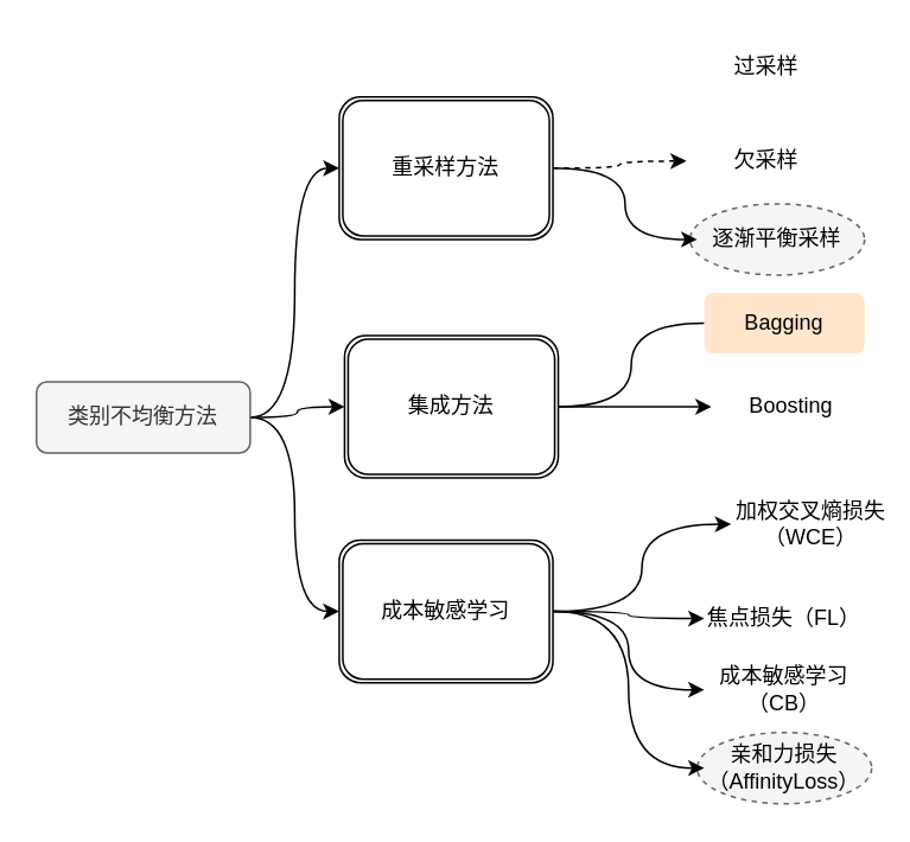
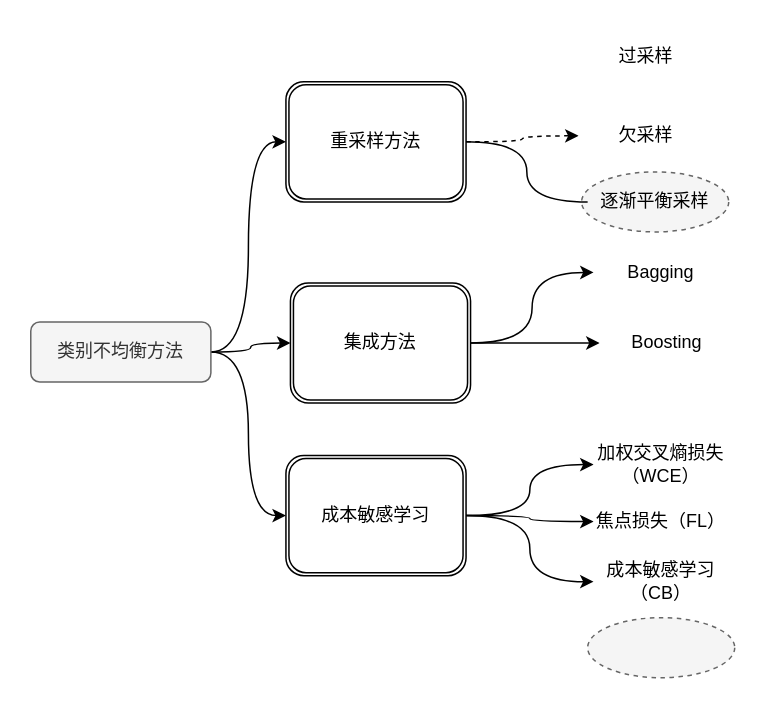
  <mxCell id="0" />
  <mxCell id="1" parent="0" />
  <mxCell id="2" value="" style="ellipse;whiteSpace=wrap;html=1;fillColor=#f5f5f5;strokeColor=#666666;fontColor=#333333;dashed=1;" vertex="1" parent="1"><mxGeometry x="391" y="411" width="98" height="40" as="geometry" /></mxCell>
  <mxCell id="3" value="" style="ellipse;whiteSpace=wrap;html=1;fillColor=#f5f5f5;strokeColor=#666666;fontColor=#333333;dashed=1;" vertex="1" parent="1"><mxGeometry x="387" y="114" width="98" height="40" as="geometry" /></mxCell>
  <mxCell id="4" value="逐渐平衡采样" style="rounded=1;whiteSpace=wrap;html=1;strokeColor=none;fillColor=none;" vertex="1" parent="1"><mxGeometry x="391" y="117" width="90" height="34" as="geometry" /></mxCell>
  <mxCell id="5" style="edgeStyle=orthogonalEdgeStyle;rounded=0;orthogonalLoop=1;jettySize=auto;html=1;exitX=1;exitY=0.5;exitDx=0;exitDy=0;entryX=0;entryY=0.5;entryDx=0;entryDy=0;curved=1;" edge="1" parent="1" source="8" target="11"><mxGeometry relative="1" as="geometry" /></mxCell>
  <mxCell id="6" style="edgeStyle=orthogonalEdgeStyle;rounded=0;orthogonalLoop=1;jettySize=auto;html=1;exitX=1;exitY=0.5;exitDx=0;exitDy=0;entryX=0;entryY=0.5;entryDx=0;entryDy=0;curved=1;" edge="1" parent="1" source="8" target="14"><mxGeometry relative="1" as="geometry" /></mxCell>
  <mxCell id="7" style="edgeStyle=orthogonalEdgeStyle;rounded=0;orthogonalLoop=1;jettySize=auto;html=1;exitX=1;exitY=0.5;exitDx=0;exitDy=0;entryX=0;entryY=0.5;entryDx=0;entryDy=0;curved=1;" edge="1" parent="1" source="8" target="19"><mxGeometry relative="1" as="geometry" /></mxCell>
  <mxCell id="8" value="类别不均衡方法" style="rounded=1;whiteSpace=wrap;html=1;fillColor=#f5f5f5;strokeColor=#666666;fontColor=#333333;" vertex="1" parent="1"><mxGeometry x="20" y="214" width="120" height="40" as="geometry" /></mxCell>
- <mxCell id="9" style="edgeStyle=orthogonalEdgeStyle;rounded=0;orthogonalLoop=1;jettySize=auto;html=1;exitX=1;exitY=0.5;exitDx=0;exitDy=0;curved=1;endArrow=none;" edge="1" parent="1" source="11" target="23"><mxGeometry relative="1" as="geometry" /></mxCell>
+ <mxCell id="9" style="edgeStyle=orthogonalEdgeStyle;rounded=0;orthogonalLoop=1;jettySize=auto;html=1;exitX=1;exitY=0.5;exitDx=0;exitDy=0;curved=1;" edge="1" parent="1" source="11" target="23"><mxGeometry relative="1" as="geometry" /></mxCell>
  <mxCell id="10" style="edgeStyle=orthogonalEdgeStyle;rounded=0;orthogonalLoop=1;jettySize=auto;html=1;exitX=1;exitY=0.5;exitDx=0;exitDy=0;curved=1;" edge="1" parent="1" source="11" target="22"><mxGeometry relative="1" as="geometry" /></mxCell>
  <mxCell id="11" value="集成方法" style="shape=ext;double=1;rounded=1;whiteSpace=wrap;html=1;" vertex="1" parent="1"><mxGeometry x="193" y="188" width="120" height="80" as="geometry" /></mxCell>
  <mxCell id="12" style="edgeStyle=orthogonalEdgeStyle;rounded=0;orthogonalLoop=1;jettySize=auto;html=1;exitX=1;exitY=0.5;exitDx=0;exitDy=0;curved=1;dashed=1;" edge="1" parent="1" source="14" target="21"><mxGeometry relative="1" as="geometry" /></mxCell>
- <mxCell id="13" style="edgeStyle=orthogonalEdgeStyle;rounded=0;orthogonalLoop=1;jettySize=auto;html=1;exitX=1;exitY=0.5;exitDx=0;exitDy=0;entryX=0;entryY=0.5;entryDx=0;entryDy=0;curved=1;" edge="1" parent="1" source="14" target="4"><mxGeometry relative="1" as="geometry" /></mxCell>
+ <mxCell id="13" style="edgeStyle=orthogonalEdgeStyle;rounded=0;orthogonalLoop=1;jettySize=auto;html=1;exitX=1;exitY=0.5;exitDx=0;exitDy=0;entryX=0;entryY=0.5;entryDx=0;entryDy=0;curved=1;endArrow=none;" edge="1" parent="1" source="14" target="4"><mxGeometry relative="1" as="geometry" /></mxCell>
  <mxCell id="14" value="重采样方法" style="shape=ext;double=1;rounded=1;whiteSpace=wrap;html=1;" vertex="1" parent="1"><mxGeometry x="190" y="54" width="120" height="80" as="geometry" /></mxCell>
  <mxCell id="15" style="edgeStyle=orthogonalEdgeStyle;rounded=0;orthogonalLoop=1;jettySize=auto;html=1;exitX=1;exitY=0.5;exitDx=0;exitDy=0;curved=1;" edge="1" parent="1" source="19" target="24"><mxGeometry relative="1" as="geometry" /></mxCell>
  <mxCell id="16" style="edgeStyle=orthogonalEdgeStyle;curved=1;rounded=0;orthogonalLoop=1;jettySize=auto;html=1;exitX=1;exitY=0.5;exitDx=0;exitDy=0;entryX=0;entryY=0.5;entryDx=0;entryDy=0;" edge="1" parent="1" source="19" target="26"><mxGeometry relative="1" as="geometry" /></mxCell>
  <mxCell id="17" style="edgeStyle=orthogonalEdgeStyle;curved=1;rounded=0;orthogonalLoop=1;jettySize=auto;html=1;exitX=1;exitY=0.5;exitDx=0;exitDy=0;" edge="1" parent="1" source="19" target="25"><mxGeometry relative="1" as="geometry" /></mxCell>
- <mxCell id="18" style="edgeStyle=orthogonalEdgeStyle;curved=1;rounded=0;orthogonalLoop=1;jettySize=auto;html=1;exitX=1;exitY=0.5;exitDx=0;exitDy=0;entryX=0;entryY=0.5;entryDx=0;entryDy=0;" edge="1" parent="1" source="19" target="27"><mxGeometry relative="1" as="geometry" /></mxCell>
  <mxCell id="19" value="成本敏感学习" style="shape=ext;double=1;rounded=1;whiteSpace=wrap;html=1;" vertex="1" parent="1"><mxGeometry x="190" y="303" width="120" height="80" as="geometry" /></mxCell>
  <mxCell id="20" value="过采样" style="rounded=1;whiteSpace=wrap;html=1;strokeColor=none;" vertex="1" parent="1"><mxGeometry x="385" y="20" width="90" height="34" as="geometry" /></mxCell>
  <mxCell id="21" value="欠采样" style="rounded=1;whiteSpace=wrap;html=1;strokeColor=none;" vertex="1" parent="1"><mxGeometry x="385" y="73" width="90" height="34" as="geometry" /></mxCell>
  <mxCell id="22" value="Boosting" style="rounded=1;whiteSpace=wrap;html=1;strokeColor=none;" vertex="1" parent="1"><mxGeometry x="399" y="211" width="90" height="34" as="geometry" /></mxCell>
- <mxCell id="23" value="Bagging" style="rounded=1;whiteSpace=wrap;html=1;strokeColor=none;fillColor=#ffe6cc;" vertex="1" parent="1"><mxGeometry x="395" y="164" width="90" height="34" as="geometry" /></mxCell>
- <mxCell id="24" value="加权交叉熵损失（WCE）" style="rounded=1;whiteSpace=wrap;html=1;strokeColor=none;" vertex="1" parent="1"><mxGeometry x="410" y="277" width="90" height="34" as="geometry" /></mxCell>
+ <mxCell id="23" value="Bagging" style="rounded=1;whiteSpace=wrap;html=1;strokeColor=none;" vertex="1" parent="1"><mxGeometry x="395" y="164" width="90" height="34" as="geometry" /></mxCell>
+ <mxCell id="24" value="加权交叉熵损失（WCE）" style="rounded=1;whiteSpace=wrap;html=1;strokeColor=none;" vertex="1" parent="1"><mxGeometry x="395" y="292" width="90" height="34" as="geometry" /></mxCell>
  <mxCell id="25" value="成本敏感学习（CB）" style="rounded=1;whiteSpace=wrap;html=1;strokeColor=none;" vertex="1" parent="1"><mxGeometry x="395" y="370" width="90" height="34" as="geometry" /></mxCell>
  <mxCell id="26" value="焦点损失（FL）" style="rounded=1;whiteSpace=wrap;html=1;strokeColor=none;" vertex="1" parent="1"><mxGeometry x="395" y="330" width="90" height="34" as="geometry" /></mxCell>
- <mxCell id="27" value="亲和力损失&lt;div&gt;（AffinityLoss）&lt;/div&gt;" style="rounded=1;whiteSpace=wrap;html=1;strokeColor=none;dashed=1;fillColor=none;" vertex="1" parent="1"><mxGeometry x="395" y="414" width="90" height="34" as="geometry" /></mxCell>
